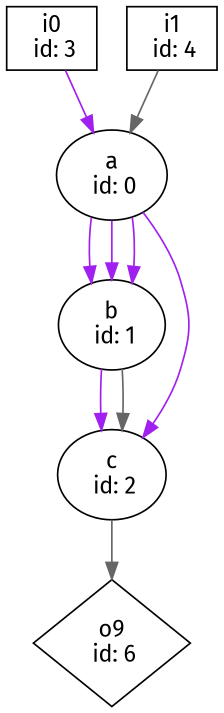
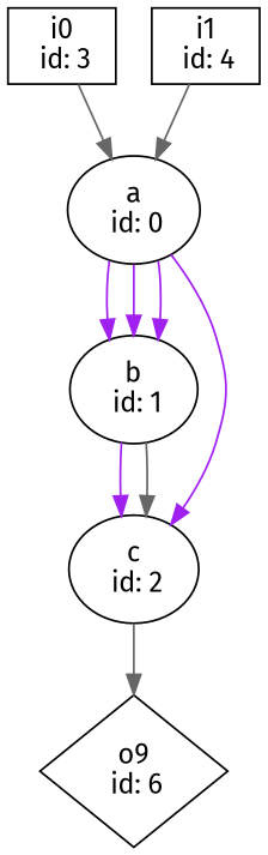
  digraph {
    fontname="Fira Sans"
    node [fontname="Fira Sans"]
    edge [color=purple fontname="Fira Sans"]
    n1 [label="a\n id: 0"]
    n2 [label="b\n id: 1"]
    n3 [label="c\n id: 2"]
    n4 [label="o9\n id: 6" shape=diamond]
    n5 [label="i0\n id: 3" shape=box]
    n6 [label="i1\n id: 4" shape=box]
    n1 -> n2
    n1 -> n2
    n1 -> n2
    n1 -> n3
    n2 -> n3
    n2 -> n3 [color=gray40]
    n3 -> n4 [color=gray40]
-   n5 -> n1
+   n5 -> n1 [color=gray40]
    n6 -> n1 [color=gray40]
  }
